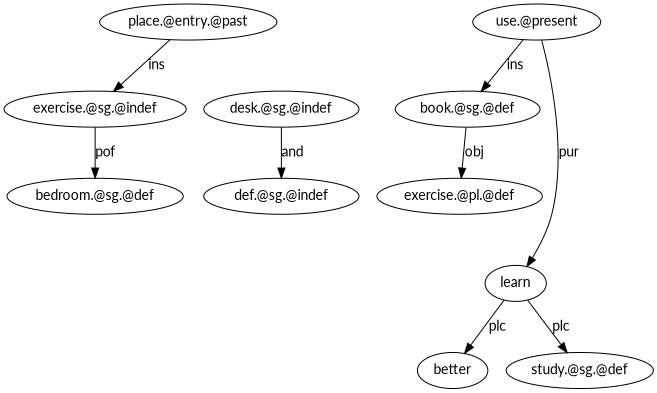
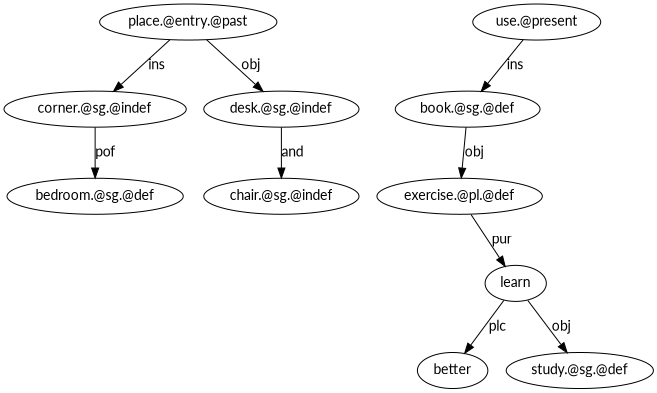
  digraph {
    fontname=Lato
    node [fontname=Lato]
    edge [fontname=Lato]
    n1 [label="place.@entry.@past"]
-   n2 [label="exercise.@sg.@indef"]
+   n2 [label="corner.@sg.@indef"]
    n3 [label="desk.@sg.@indef"]
    n4 [label="bedroom.@sg.@def"]
-   n5 [label="def.@sg.@indef"]
+   n5 [label="chair.@sg.@indef"]
    n6 [label="use.@present"]
    n7 [label="book.@sg.@def"]
    n8 [label="exercise.@pl.@def"]
    n9 [label=learn]
    n10 [label=better]
    n11 [label="study.@sg.@def"]
    n1 -> n2 [label=ins]
+   n1 -> n3 [label=obj]
    n2 -> n4 [label=pof]
    n3 -> n5 [label=and]
    n6 -> n7 [label=ins]
    n7 -> n8 [label=obj]
-   n6 -> n9 [label=pur]
+   n8 -> n9 [label=pur]
    n9 -> n10 [label=plc]
-   n9 -> n11 [label=plc]
+   n9 -> n11 [label=obj]
  }
